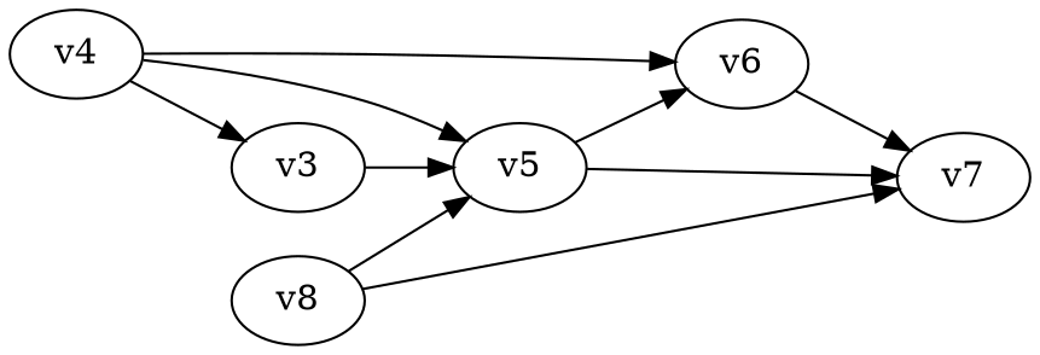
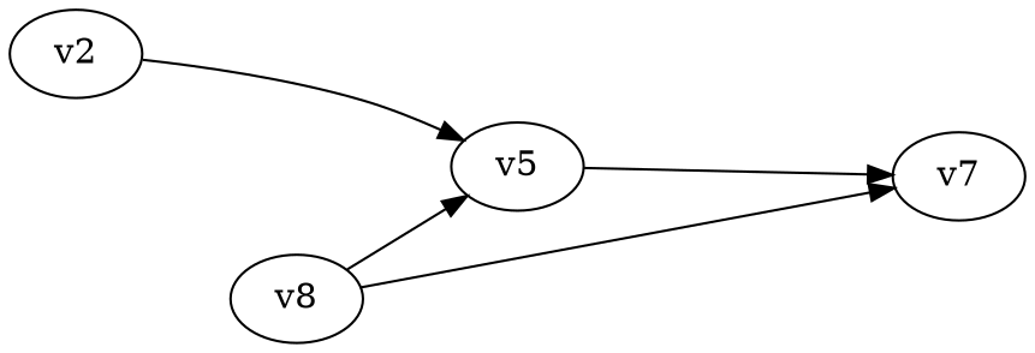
  strict digraph {
    rankdir=LR
    v5
-   v6
    v7
    n4 [label=v8]
-   v2 [label=v4]
-   v3
-   v5 -> v6
+   v2
    v5 -> v7
-   v6 -> v7
    n4 -> v5
    n4 -> v7
    v2 -> v5
-   v2 -> v6
-   v2 -> v3
-   v3 -> v5
  }
